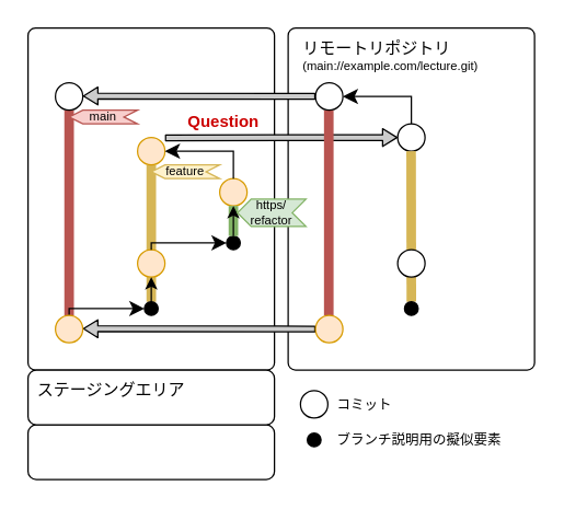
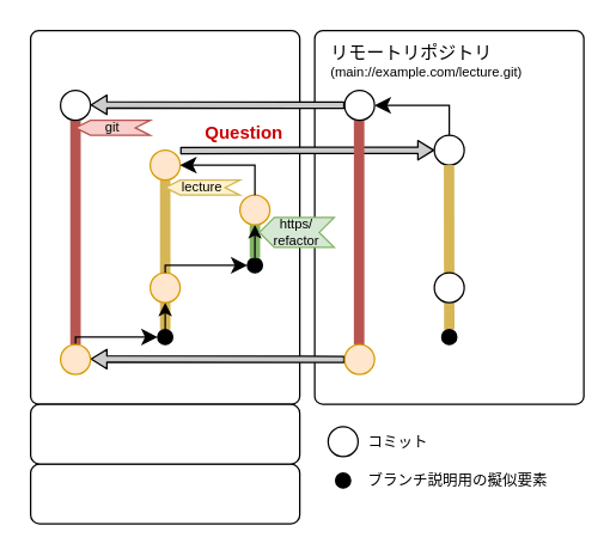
  <mxCell id="0" />
  <mxCell id="1" parent="0" />
  <mxCell id="2" value="" style="rounded=1;whiteSpace=wrap;html=1;arcSize=3;movable=1;resizable=1;rotatable=1;deletable=1;editable=1;locked=0;connectable=1;" parent="1" vertex="1"><mxGeometry x="20" y="20" width="180" height="250" as="geometry" /></mxCell>
  <mxCell id="3" style="edgeStyle=none;html=1;exitX=0.5;exitY=1;exitDx=0;exitDy=0;endArrow=none;endFill=0;strokeWidth=7;fillColor=#fff2cc;strokeColor=#d6b656;entryX=0.5;entryY=0;entryDx=0;entryDy=0;" parent="1" source="12" target="9" edge="1"><mxGeometry relative="1" as="geometry"><mxPoint x="105" y="120" as="sourcePoint" /><mxPoint x="105.34" y="180" as="targetPoint" /></mxGeometry></mxCell>
  <mxCell id="4" value="" style="rounded=1;whiteSpace=wrap;html=1;arcSize=15;movable=0;resizable=0;rotatable=0;deletable=0;editable=0;locked=1;connectable=0;" parent="1" vertex="1"><mxGeometry x="20" y="310" width="180" height="40" as="geometry" /></mxCell>
  <mxCell id="5" value="" style="rounded=1;whiteSpace=wrap;html=1;arcSize=15;movable=0;resizable=0;rotatable=0;deletable=0;editable=0;locked=1;connectable=0;" parent="1" vertex="1"><mxGeometry x="20" y="270" width="180" height="40" as="geometry" /></mxCell>
  <mxCell id="6" value="" style="rounded=1;whiteSpace=wrap;html=1;arcSize=3;movable=1;resizable=1;rotatable=1;deletable=1;editable=1;locked=0;connectable=1;" parent="1" vertex="1"><mxGeometry x="210" y="20" width="180" height="250" as="geometry" /></mxCell>
  <mxCell id="7" value="" style="ellipse;whiteSpace=wrap;html=1;fillColor=#ffe6cc;strokeColor=#d79b00;" parent="1" vertex="1"><mxGeometry x="100" y="182" width="20" height="20" as="geometry" /></mxCell>
  <mxCell id="8" style="edgeStyle=none;html=1;exitX=0.5;exitY=0;exitDx=0;exitDy=0;entryX=0.5;entryY=1;entryDx=0;entryDy=0;" parent="1" source="9" target="7" edge="1"><mxGeometry relative="1" as="geometry" /></mxCell>
  <mxCell id="9" value="" style="ellipse;whiteSpace=wrap;html=1;fillColor=#000000;" parent="1" vertex="1"><mxGeometry x="105" y="220" width="10" height="10" as="geometry" /></mxCell>
  <mxCell id="10" value="" style="ellipse;whiteSpace=wrap;html=1;fillColor=#ffe6cc;strokeColor=#d79b00;" parent="1" vertex="1"><mxGeometry x="160" y="130" width="20" height="20" as="geometry" /></mxCell>
  <mxCell id="11" value="" style="ellipse;whiteSpace=wrap;html=1;fillColor=#000000;" parent="1" vertex="1"><mxGeometry x="165" y="172" width="10" height="10" as="geometry" /></mxCell>
  <mxCell id="12" value="" style="ellipse;whiteSpace=wrap;html=1;fillColor=#ffe6cc;strokeColor=#d79b00;" parent="1" vertex="1"><mxGeometry x="100" y="100" width="20" height="20" as="geometry" /></mxCell>
  <mxCell id="13" value="" style="edgeStyle=segmentEdgeStyle;endArrow=classic;html=1;curved=0;rounded=0;endSize=8;startSize=8;exitX=0.5;exitY=0;exitDx=0;exitDy=0;entryX=1;entryY=0.5;entryDx=0;entryDy=0;" parent="1" source="10" target="12" edge="1"><mxGeometry width="50" height="50" relative="1" as="geometry"><mxPoint x="-90" y="120" as="sourcePoint" /><mxPoint x="-40" y="70" as="targetPoint" /><Array as="points"><mxPoint x="170" y="110" /></Array></mxGeometry></mxCell>
  <mxCell id="14" value="" style="ellipse;whiteSpace=wrap;html=1;" parent="1" vertex="1"><mxGeometry x="290" y="90" width="20" height="20" as="geometry" /></mxCell>
  <mxCell id="15" value="" style="edgeStyle=segmentEdgeStyle;endArrow=classic;html=1;curved=0;rounded=0;endSize=8;startSize=8;exitX=0.5;exitY=0;exitDx=0;exitDy=0;entryX=1;entryY=0.5;entryDx=0;entryDy=0;" parent="1" edge="1"><mxGeometry width="50" height="50" relative="1" as="geometry"><mxPoint x="300" y="90" as="sourcePoint" /><mxPoint x="250" y="70" as="targetPoint" /><Array as="points"><mxPoint x="300" y="70" /></Array></mxGeometry></mxCell>
  <mxCell id="16" value="" style="shape=flexArrow;endArrow=classic;html=1;width=4.186;endSize=3.163;endWidth=7.82;fillColor=#CCCCCC;" parent="1" edge="1"><mxGeometry width="50" height="50" relative="1" as="geometry"><mxPoint x="230" y="240" as="sourcePoint" /><mxPoint x="60" y="239.77" as="targetPoint" /></mxGeometry></mxCell>
  <mxCell id="17" value="" style="shape=flexArrow;endArrow=classic;html=1;width=4.186;endSize=3.163;endWidth=7.82;fillColor=#CCCCCC;" parent="1" edge="1"><mxGeometry width="50" height="50" relative="1" as="geometry"><mxPoint x="120" y="100.23" as="sourcePoint" /><mxPoint x="290" y="100" as="targetPoint" /></mxGeometry></mxCell>
  <mxCell id="18" style="edgeStyle=none;html=1;exitX=0.5;exitY=1;exitDx=0;exitDy=0;entryX=0.5;entryY=0;entryDx=0;entryDy=0;endArrow=none;endFill=0;strokeWidth=7;fillColor=#f8cecc;strokeColor=#b85450;" parent="1" source="29" target="27" edge="1"><mxGeometry relative="1" as="geometry" /></mxCell>
  <mxCell id="19" value="" style="shape=flexArrow;endArrow=classic;html=1;width=4.186;endSize=3.163;endWidth=7.82;fillColor=#CCCCCC;" parent="1" edge="1"><mxGeometry width="50" height="50" relative="1" as="geometry"><mxPoint x="230" y="69.86" as="sourcePoint" /><mxPoint x="60" y="69.63" as="targetPoint" /></mxGeometry></mxCell>
  <mxCell id="20" value="リモートリポジトリ" style="text;html=1;align=center;verticalAlign=middle;whiteSpace=wrap;rounded=0;" parent="1" vertex="1"><mxGeometry x="210" y="20" width="130" height="30" as="geometry" /></mxCell>
  <mxCell id="21" style="edgeStyle=none;html=1;endArrow=none;endFill=0;strokeWidth=7;fillColor=#d5e8d4;strokeColor=#82b366;entryX=0.5;entryY=0;entryDx=0;entryDy=0;exitX=0.5;exitY=1;exitDx=0;exitDy=0;" parent="1" edge="1"><mxGeometry relative="1" as="geometry"><mxPoint x="170" y="150" as="sourcePoint" /><mxPoint x="170" y="172" as="targetPoint" /></mxGeometry></mxCell>
  <mxCell id="22" style="edgeStyle=none;html=1;entryX=0.5;entryY=1;entryDx=0;entryDy=0;" parent="1" source="11" target="10" edge="1"><mxGeometry relative="1" as="geometry" /></mxCell>
  <mxCell id="23" value="" style="edgeStyle=segmentEdgeStyle;endArrow=classic;html=1;curved=0;rounded=0;endSize=8;startSize=8;exitX=0.5;exitY=0;exitDx=0;exitDy=0;entryX=0;entryY=0.5;entryDx=0;entryDy=0;" parent="1" edge="1"><mxGeometry width="50" height="50" relative="1" as="geometry"><mxPoint x="110" y="182" as="sourcePoint" /><mxPoint x="165" y="177" as="targetPoint" /><Array as="points"><mxPoint x="110" y="177" /></Array></mxGeometry></mxCell>
  <mxCell id="24" value="" style="edgeStyle=segmentEdgeStyle;endArrow=classic;html=1;curved=0;rounded=0;endSize=8;startSize=8;exitX=0.5;exitY=0;exitDx=0;exitDy=0;entryX=0;entryY=0.5;entryDx=0;entryDy=0;" parent="1" source="27" target="9" edge="1"><mxGeometry width="50" height="50" relative="1" as="geometry"><mxPoint x="130" y="170" as="sourcePoint" /><mxPoint x="100" y="220" as="targetPoint" /><Array as="points"><mxPoint x="50" y="225" /></Array></mxGeometry></mxCell>
  <mxCell id="25" style="edgeStyle=none;html=1;exitX=0.5;exitY=1;exitDx=0;exitDy=0;entryX=0.5;entryY=0;entryDx=0;entryDy=0;endArrow=none;endFill=0;strokeWidth=7;fillColor=#f8cecc;strokeColor=#b85450;" parent="1" edge="1"><mxGeometry relative="1" as="geometry"><mxPoint x="239.68" y="80" as="sourcePoint" /><mxPoint x="239.68" y="230" as="targetPoint" /></mxGeometry></mxCell>
  <mxCell id="26" value="" style="ellipse;whiteSpace=wrap;html=1;fillColor=#ffe6cc;strokeColor=#d79b00;" parent="1" vertex="1"><mxGeometry x="230" y="230" width="20" height="20" as="geometry" /></mxCell>
  <mxCell id="27" value="" style="ellipse;whiteSpace=wrap;html=1;fillColor=#ffe6cc;strokeColor=#d79b00;" parent="1" vertex="1"><mxGeometry x="40" y="230" width="20" height="20" as="geometry" /></mxCell>
  <mxCell id="28" value="" style="ellipse;whiteSpace=wrap;html=1;" parent="1" vertex="1"><mxGeometry x="230" y="60" width="20" height="20" as="geometry" /></mxCell>
  <mxCell id="29" value="" style="ellipse;whiteSpace=wrap;html=1;" parent="1" vertex="1"><mxGeometry x="40" y="60" width="20" height="20" as="geometry" /></mxCell>
  <mxCell id="30" style="edgeStyle=none;html=1;exitX=0.5;exitY=1;exitDx=0;exitDy=0;endArrow=none;endFill=0;strokeWidth=7;fillColor=#fff2cc;strokeColor=#d6b656;entryX=0.5;entryY=0;entryDx=0;entryDy=0;" parent="1" target="31" edge="1"><mxGeometry relative="1" as="geometry"><mxPoint x="299.82" y="110" as="sourcePoint" /><mxPoint x="299.82" y="210" as="targetPoint" /></mxGeometry></mxCell>
  <mxCell id="31" value="" style="ellipse;whiteSpace=wrap;html=1;fillColor=#000000;" parent="1" vertex="1"><mxGeometry x="295" y="220" width="10" height="10" as="geometry" /></mxCell>
  <mxCell id="32" value="" style="ellipse;whiteSpace=wrap;html=1;" parent="1" vertex="1"><mxGeometry x="290" y="182" width="20" height="20" as="geometry" /></mxCell>
  <mxCell id="33" value="&lt;font style=&quot;font-size: 9px;&quot;&gt;(main://example.com/lecture.git)&lt;/font&gt;" style="text;html=1;align=left;verticalAlign=middle;whiteSpace=wrap;rounded=0;" parent="1" vertex="1"><mxGeometry x="219" y="32" width="140" height="30" as="geometry" /></mxCell>
- <mxCell id="34" value="main" style="shape=step;perimeter=stepPerimeter;whiteSpace=wrap;html=1;fixedSize=1;direction=west;size=10;fillColor=#f8cecc;strokeColor=#b85450;fontSize=9;" parent="1" vertex="1"><mxGeometry x="50" y="80" width="50" height="10" as="geometry" /></mxCell>
- <mxCell id="35" value="feature" style="shape=step;perimeter=stepPerimeter;whiteSpace=wrap;html=1;fixedSize=1;direction=west;size=10;fillColor=#fff2cc;strokeColor=#d6b656;fontSize=9;" parent="1" vertex="1"><mxGeometry x="110" y="120" width="50" height="10" as="geometry" /></mxCell>
+ <mxCell id="34" value="git" style="shape=step;perimeter=stepPerimeter;whiteSpace=wrap;html=1;fixedSize=1;direction=west;size=10;fillColor=#f8cecc;strokeColor=#b85450;fontSize=9;" parent="1" vertex="1"><mxGeometry x="50" y="80" width="50" height="10" as="geometry" /></mxCell>
+ <mxCell id="35" value="lecture" style="shape=step;perimeter=stepPerimeter;whiteSpace=wrap;html=1;fixedSize=1;direction=west;size=10;fillColor=#fff2cc;strokeColor=#d6b656;fontSize=9;" parent="1" vertex="1"><mxGeometry x="110" y="120" width="50" height="10" as="geometry" /></mxCell>
  <mxCell id="36" value="https/&lt;div&gt;refactor&lt;/div&gt;" style="shape=step;perimeter=stepPerimeter;whiteSpace=wrap;html=1;fixedSize=1;direction=west;size=10;fillColor=#d5e8d4;strokeColor=#82b366;fontSize=9;" parent="1" vertex="1"><mxGeometry x="173" y="145" width="50" height="20" as="geometry" /></mxCell>
  <mxCell id="37" value="" style="ellipse;whiteSpace=wrap;html=1;" parent="1" vertex="1"><mxGeometry x="219" y="285" width="20" height="20" as="geometry" /></mxCell>
  <mxCell id="38" value="コミット" style="text;html=1;align=left;verticalAlign=middle;whiteSpace=wrap;rounded=0;fontSize=10;" parent="1" vertex="1"><mxGeometry x="244" y="280" width="70" height="30" as="geometry" /></mxCell>
  <mxCell id="39" value="" style="ellipse;whiteSpace=wrap;html=1;fillColor=#000000;direction=south;" parent="1" vertex="1"><mxGeometry x="224" y="316" width="10" height="10" as="geometry" /></mxCell>
  <mxCell id="40" value="ブランチ説明用の擬似要素" style="text;html=1;align=left;verticalAlign=middle;whiteSpace=wrap;rounded=0;fontSize=10;" parent="1" vertex="1"><mxGeometry x="244" y="306" width="136" height="30" as="geometry" /></mxCell>
  <mxCell id="41" value="&lt;b&gt;&lt;font style=&quot;font-size: 12px; color: rgb(204, 0, 0);&quot;&gt;Question&lt;/font&gt;&lt;/b&gt;" style="text;html=1;align=left;verticalAlign=middle;whiteSpace=wrap;rounded=0;fontSize=10;fontColor=light-dark(#c20505, #ededed);" parent="1" vertex="1"><mxGeometry x="135" y="74" width="70" height="30" as="geometry" /></mxCell>
- <mxCell id="42" value="ステージングエリア" style="text;html=1;align=left;verticalAlign=middle;whiteSpace=wrap;rounded=0;" parent="1" vertex="1"><mxGeometry x="25" y="270" width="115" height="30" as="geometry" /></mxCell>
